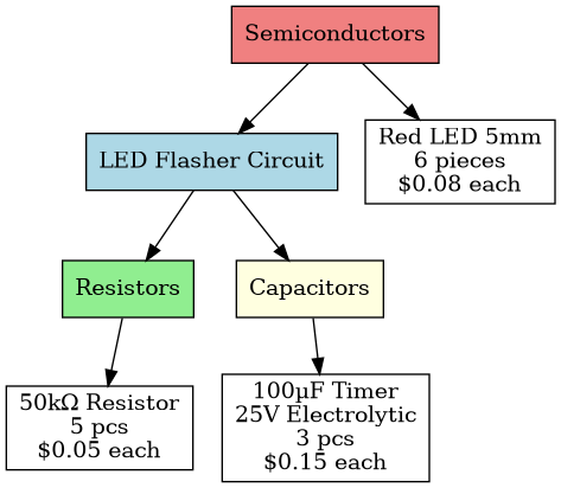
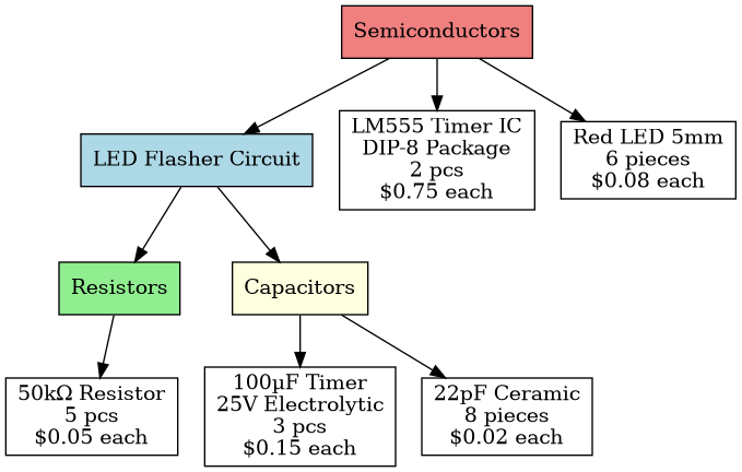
  digraph {
    rankdir=TB
    node [fillcolor=white shape=box style=filled]
    n1 [fillcolor=lightblue label="LED Flasher Circuit"]
    n2 [fillcolor=lightgreen label=Resistors]
    n3 [fillcolor=lightyellow label=Capacitors]
    n4 [label="50kΩ Resistor\n5 pcs\n$0.05 each"]
    n5 [label="100µF Timer\n25V Electrolytic\n3 pcs\n$0.15 each"]
+   n6 [label="22pF Ceramic\n8 pieces\n$0.02 each"]
    n7 [fillcolor=lightcoral label=Semiconductors]
+   n8 [label="LM555 Timer IC\nDIP-8 Package\n2 pcs\n$0.75 each"]
    n9 [label="Red LED 5mm\n6 pieces\n$0.08 each"]
    n1 -> n2
    n1 -> n3
    n2 -> n4
    n3 -> n5
+   n3 -> n6
    n7 -> n1
+   n7 -> n8
    n7 -> n9
  }
